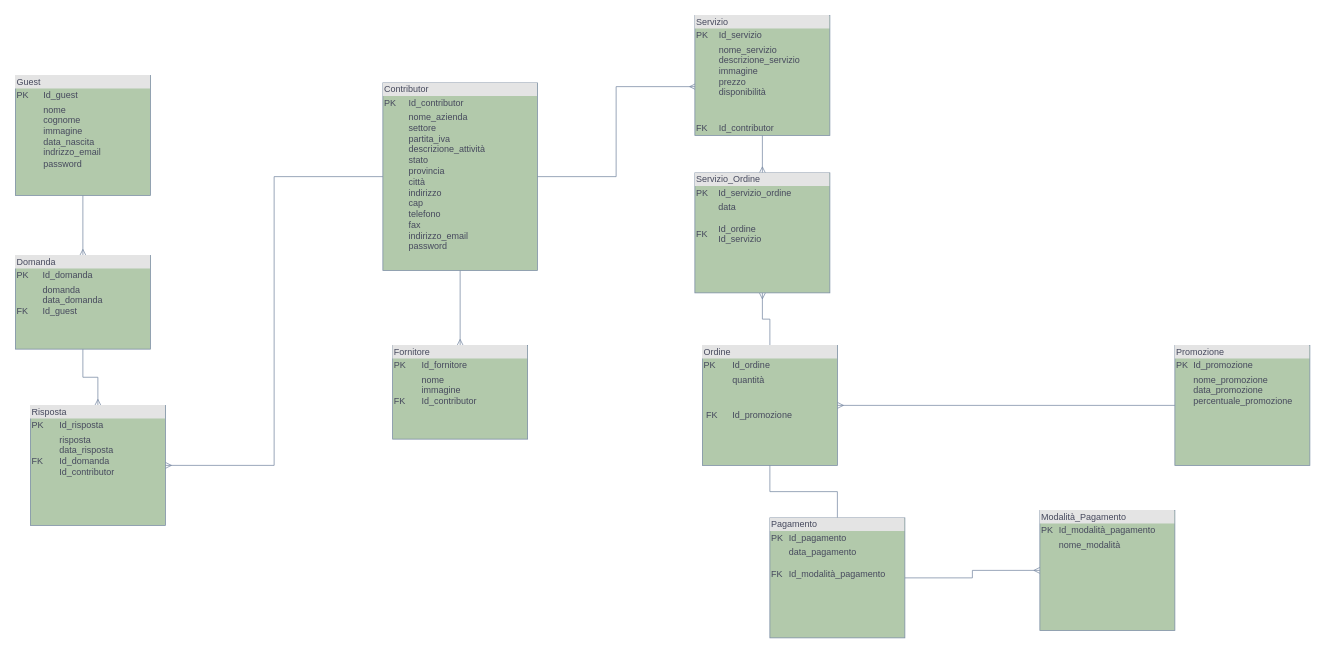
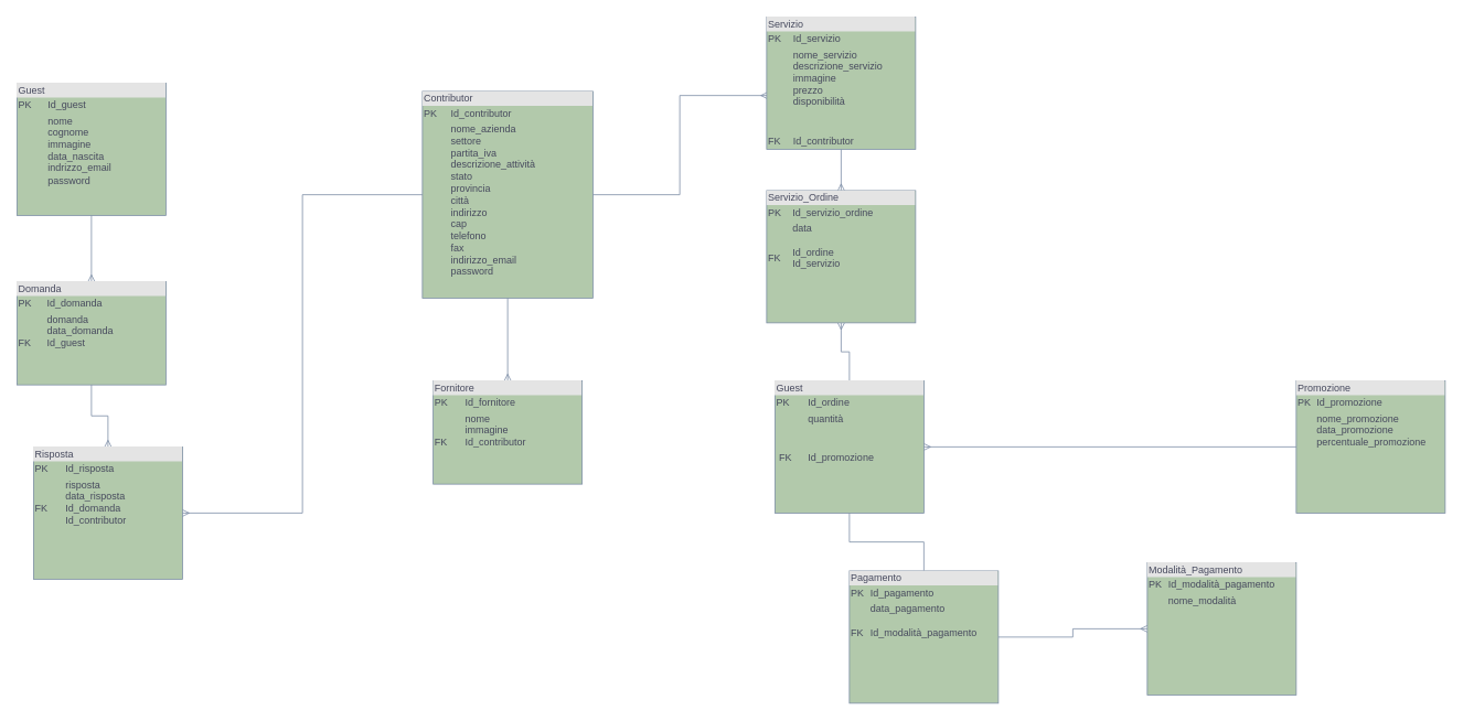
  <mxCell id="0" />
  <mxCell id="1" parent="0" />
  <mxCell id="2" style="edgeStyle=orthogonalEdgeStyle;rounded=0;orthogonalLoop=1;jettySize=auto;html=1;entryX=0.006;entryY=0.594;entryDx=0;entryDy=0;entryPerimeter=0;endArrow=ERmany;endFill=0;startArrow=none;startFill=0;strokeColor=#788AA3;fontColor=#46495D;" parent="1" source="4" target="10" edge="1"><mxGeometry relative="1" as="geometry" /></mxCell>
  <mxCell id="3" style="edgeStyle=orthogonalEdgeStyle;rounded=0;orthogonalLoop=1;jettySize=auto;html=1;entryX=0.5;entryY=0;entryDx=0;entryDy=0;endArrow=ERmany;endFill=0;startArrow=none;startFill=0;strokeColor=#788AA3;fontColor=#46495D;" parent="1" source="4" target="7" edge="1"><mxGeometry relative="1" as="geometry" /></mxCell>
  <mxCell id="4" value="&lt;div style=&quot;box-sizing: border-box ; width: 100% ; background: #e4e4e4 ; padding: 2px&quot;&gt;Contributor&amp;nbsp;&lt;/div&gt;&lt;table style=&quot;width: 100% ; font-size: 1em&quot; cellpadding=&quot;2&quot; cellspacing=&quot;0&quot;&gt;&lt;tbody&gt;&lt;tr&gt;&lt;td&gt;PK&lt;/td&gt;&lt;td&gt;Id_contributor&lt;br&gt;&lt;/td&gt;&lt;/tr&gt;&lt;tr&gt;&lt;td&gt;&lt;br&gt;&lt;br&gt;&lt;br&gt;&lt;br&gt;&lt;br&gt;&lt;br&gt;&lt;br&gt;&lt;br&gt;&lt;br&gt;&lt;br&gt;&lt;br&gt;&lt;/td&gt;&lt;td&gt;nome_azienda&lt;br&gt;settore&lt;br&gt;partita_iva&lt;br&gt;descrizione_attività&lt;br&gt;stato&lt;br&gt;provincia&lt;br&gt;città&lt;br&gt;indirizzo&lt;br&gt;cap&lt;br&gt;telefono&lt;br&gt;fax&lt;br&gt;indirizzo_email&lt;br&gt;password&lt;br&gt;&lt;br&gt;&lt;br&gt;&lt;br&gt;&lt;br&gt;&lt;/td&gt;&lt;/tr&gt;&lt;tr&gt;&lt;td&gt;&amp;nbsp;&lt;/td&gt;&lt;td&gt;&lt;br&gt;&lt;/td&gt;&lt;/tr&gt;&lt;/tbody&gt;&lt;/table&gt;" style="verticalAlign=top;align=left;overflow=fill;html=1;fillColor=#B2C9AB;strokeColor=#788AA3;fontColor=#46495D;" parent="1" vertex="1"><mxGeometry x="510" y="110" width="206" height="250" as="geometry" /></mxCell>
  <mxCell id="5" style="edgeStyle=orthogonalEdgeStyle;rounded=0;orthogonalLoop=1;jettySize=auto;html=1;startArrow=none;startFill=0;endArrow=ERmany;endFill=0;strokeColor=#788AA3;fontColor=#46495D;" parent="1" source="6" target="8" edge="1"><mxGeometry relative="1" as="geometry" /></mxCell>
  <mxCell id="6" value="&lt;div style=&quot;box-sizing: border-box ; width: 100% ; background: #e4e4e4 ; padding: 2px&quot;&gt;Guest&lt;/div&gt;&lt;table style=&quot;width: 100% ; font-size: 1em&quot; cellpadding=&quot;2&quot; cellspacing=&quot;0&quot;&gt;&lt;tbody&gt;&lt;tr&gt;&lt;td&gt;PK&lt;/td&gt;&lt;td&gt;Id_guest&lt;br&gt;&lt;/td&gt;&lt;/tr&gt;&lt;tr&gt;&lt;td&gt;&lt;br&gt;&lt;br&gt;&lt;br&gt;&lt;br&gt;&lt;/td&gt;&lt;td&gt;nome&lt;br&gt;cognome&lt;br&gt;immagine&lt;br&gt;data_nascita&lt;br&gt;indrizzo_email&lt;br&gt;password&lt;br&gt;&lt;br&gt;&lt;br&gt;&lt;br&gt;&lt;br&gt;&lt;/td&gt;&lt;/tr&gt;&lt;tr&gt;&lt;td&gt;&amp;nbsp;&lt;/td&gt;&lt;td&gt;&lt;br&gt;&lt;/td&gt;&lt;/tr&gt;&lt;/tbody&gt;&lt;/table&gt;" style="verticalAlign=top;align=left;overflow=fill;html=1;fillColor=#B2C9AB;strokeColor=#788AA3;fontColor=#46495D;" parent="1" vertex="1"><mxGeometry x="20" y="100" width="180" height="160" as="geometry" /></mxCell>
  <mxCell id="7" value="&lt;div style=&quot;box-sizing: border-box ; width: 100% ; background: #e4e4e4 ; padding: 2px&quot;&gt;Fornitore&lt;/div&gt;&lt;table style=&quot;width: 100% ; font-size: 1em&quot; cellpadding=&quot;2&quot; cellspacing=&quot;0&quot;&gt;&lt;tbody&gt;&lt;tr&gt;&lt;td&gt;PK&lt;/td&gt;&lt;td&gt;Id_fornitore&lt;br&gt;&lt;/td&gt;&lt;/tr&gt;&lt;tr&gt;&lt;td&gt;&lt;br&gt;FK&lt;/td&gt;&lt;td&gt;nome&lt;br&gt;immagine&lt;br&gt;Id_contributor&lt;br&gt;&lt;br&gt;&lt;/td&gt;&lt;/tr&gt;&lt;tr&gt;&lt;td&gt;&amp;nbsp;&lt;/td&gt;&lt;td&gt;&lt;br&gt;&lt;/td&gt;&lt;/tr&gt;&lt;/tbody&gt;&lt;/table&gt;" style="verticalAlign=top;align=left;overflow=fill;html=1;fillColor=#B2C9AB;strokeColor=#788AA3;fontColor=#46495D;" parent="1" vertex="1"><mxGeometry x="523" y="460" width="180" height="125" as="geometry" /></mxCell>
  <mxCell id="8" value="&lt;div style=&quot;box-sizing: border-box ; width: 100% ; background: #e4e4e4 ; padding: 2px&quot;&gt;Domanda&amp;nbsp;&lt;/div&gt;&lt;table style=&quot;width: 100% ; font-size: 1em&quot; cellpadding=&quot;2&quot; cellspacing=&quot;0&quot;&gt;&lt;tbody&gt;&lt;tr&gt;&lt;td&gt;PK&lt;/td&gt;&lt;td&gt;Id_domanda&lt;br&gt;&lt;/td&gt;&lt;/tr&gt;&lt;tr&gt;&lt;td&gt;&lt;br&gt;&lt;br&gt;FK&lt;/td&gt;&lt;td&gt;domanda&lt;br&gt;data_domanda&lt;br&gt;Id_guest&lt;/td&gt;&lt;/tr&gt;&lt;tr&gt;&lt;td&gt;&amp;nbsp;&lt;/td&gt;&lt;td&gt;&lt;br&gt;&lt;/td&gt;&lt;/tr&gt;&lt;/tbody&gt;&lt;/table&gt;" style="verticalAlign=top;align=left;overflow=fill;html=1;fillColor=#B2C9AB;strokeColor=#788AA3;fontColor=#46495D;" parent="1" vertex="1"><mxGeometry x="20" y="340" width="180" height="125" as="geometry" /></mxCell>
  <mxCell id="9" style="edgeStyle=orthogonalEdgeStyle;rounded=0;orthogonalLoop=1;jettySize=auto;html=1;entryX=0.5;entryY=0;entryDx=0;entryDy=0;startArrow=none;startFill=0;endArrow=ERmany;endFill=0;strokeColor=#788AA3;fontColor=#46495D;" parent="1" source="10" target="22" edge="1"><mxGeometry relative="1" as="geometry" /></mxCell>
  <mxCell id="10" value="&lt;div style=&quot;box-sizing: border-box ; width: 100% ; background: #e4e4e4 ; padding: 2px&quot;&gt;Servizio&lt;/div&gt;&lt;table style=&quot;width: 100% ; font-size: 1em&quot; cellpadding=&quot;2&quot; cellspacing=&quot;0&quot;&gt;&lt;tbody&gt;&lt;tr&gt;&lt;td&gt;PK&lt;/td&gt;&lt;td&gt;Id_servizio&lt;br&gt;&lt;/td&gt;&lt;/tr&gt;&lt;tr&gt;&lt;td&gt;&lt;br&gt;&lt;/td&gt;&lt;td&gt;nome_servizio&lt;br&gt;descrizione_servizio&lt;br&gt;immagine&lt;br&gt;prezzo&lt;br&gt;disponibilità&lt;br&gt;&lt;br&gt;&lt;/td&gt;&lt;/tr&gt;&lt;tr&gt;&lt;td&gt;FK&amp;nbsp;&lt;/td&gt;&lt;td&gt;&lt;br&gt;Id_contributor&lt;br&gt;&lt;br&gt;&lt;/td&gt;&lt;/tr&gt;&lt;/tbody&gt;&lt;/table&gt;" style="verticalAlign=top;align=left;overflow=fill;html=1;fillColor=#B2C9AB;strokeColor=#788AA3;fontColor=#46495D;" parent="1" vertex="1"><mxGeometry x="926" y="20" width="180" height="160" as="geometry" /></mxCell>
  <mxCell id="11" value="&lt;div style=&quot;box-sizing: border-box ; width: 100% ; background: #e4e4e4 ; padding: 2px&quot;&gt;Promozione&lt;/div&gt;&lt;table style=&quot;width: 100% ; font-size: 1em&quot; cellpadding=&quot;2&quot; cellspacing=&quot;0&quot;&gt;&lt;tbody&gt;&lt;tr&gt;&lt;td&gt;PK&lt;/td&gt;&lt;td&gt;Id_promozione&lt;br&gt;&lt;/td&gt;&lt;/tr&gt;&lt;tr&gt;&lt;td&gt;&lt;br&gt;&lt;br&gt;&lt;br&gt;&lt;br&gt;&lt;/td&gt;&lt;td&gt;nome_promozione&lt;br&gt;data_promozione&lt;br&gt;percentuale_promozione&lt;br&gt;&lt;br&gt;&lt;br&gt;&lt;/td&gt;&lt;/tr&gt;&lt;tr&gt;&lt;td&gt;&amp;nbsp;&lt;/td&gt;&lt;td&gt;&lt;br&gt;&lt;/td&gt;&lt;/tr&gt;&lt;/tbody&gt;&lt;/table&gt;" style="verticalAlign=top;align=left;overflow=fill;html=1;fillColor=#B2C9AB;strokeColor=#788AA3;fontColor=#46495D;" parent="1" vertex="1"><mxGeometry x="1566" y="460" width="180" height="160" as="geometry" /></mxCell>
  <mxCell id="12" style="edgeStyle=orthogonalEdgeStyle;rounded=0;orthogonalLoop=1;jettySize=auto;html=1;entryX=0.5;entryY=1;entryDx=0;entryDy=0;startArrow=ERmany;startFill=0;endArrow=none;endFill=0;strokeColor=#788AA3;fontColor=#46495D;" parent="1" source="14" target="8" edge="1"><mxGeometry relative="1" as="geometry" /></mxCell>
  <mxCell id="13" style="edgeStyle=orthogonalEdgeStyle;rounded=0;orthogonalLoop=1;jettySize=auto;html=1;entryX=0;entryY=0.5;entryDx=0;entryDy=0;startArrow=ERmany;startFill=0;endArrow=none;endFill=0;strokeColor=#788AA3;fontColor=#46495D;" parent="1" source="14" target="4" edge="1"><mxGeometry relative="1" as="geometry" /></mxCell>
  <mxCell id="14" value="&lt;div style=&quot;box-sizing: border-box ; width: 100% ; background: #e4e4e4 ; padding: 2px&quot;&gt;Risposta&lt;/div&gt;&lt;table style=&quot;width: 100% ; font-size: 1em&quot; cellpadding=&quot;2&quot; cellspacing=&quot;0&quot;&gt;&lt;tbody&gt;&lt;tr&gt;&lt;td&gt;PK&lt;/td&gt;&lt;td&gt;Id_risposta&lt;br&gt;&lt;/td&gt;&lt;/tr&gt;&lt;tr&gt;&lt;td&gt;&lt;br&gt;FK&lt;/td&gt;&lt;td&gt;risposta&lt;br&gt;data_risposta&lt;br&gt;Id_domanda&lt;br&gt;Id_contributor&lt;/td&gt;&lt;/tr&gt;&lt;tr&gt;&lt;td&gt;&amp;nbsp;&lt;/td&gt;&lt;td&gt;&lt;br&gt;&lt;/td&gt;&lt;/tr&gt;&lt;/tbody&gt;&lt;/table&gt;" style="verticalAlign=top;align=left;overflow=fill;html=1;fillColor=#B2C9AB;strokeColor=#788AA3;fontColor=#46495D;" parent="1" vertex="1"><mxGeometry x="40" y="540" width="180" height="160" as="geometry" /></mxCell>
  <mxCell id="15" style="edgeStyle=orthogonalEdgeStyle;rounded=0;orthogonalLoop=1;jettySize=auto;html=1;entryX=0;entryY=0.5;entryDx=0;entryDy=0;startArrow=ERmany;startFill=0;endArrow=none;endFill=0;strokeColor=#788AA3;fontColor=#46495D;" parent="1" source="18" target="11" edge="1"><mxGeometry relative="1" as="geometry" /></mxCell>
  <mxCell id="16" style="edgeStyle=orthogonalEdgeStyle;rounded=0;orthogonalLoop=1;jettySize=auto;html=1;entryX=0.5;entryY=0;entryDx=0;entryDy=0;startArrow=none;startFill=0;endArrow=none;endFill=0;strokeColor=#788AA3;fontColor=#46495D;" parent="1" source="18" target="20" edge="1"><mxGeometry relative="1" as="geometry" /></mxCell>
  <mxCell id="17" style="edgeStyle=orthogonalEdgeStyle;rounded=0;orthogonalLoop=1;jettySize=auto;html=1;entryX=0.5;entryY=1;entryDx=0;entryDy=0;startArrow=none;startFill=0;endArrow=ERmany;endFill=0;strokeColor=#788AA3;fontColor=#46495D;" parent="1" source="18" target="22" edge="1"><mxGeometry relative="1" as="geometry" /></mxCell>
- <mxCell id="18" value="&lt;div style=&quot;box-sizing: border-box ; width: 100% ; background: #e4e4e4 ; padding: 2px&quot;&gt;Ordine&lt;/div&gt;&lt;table style=&quot;width: 100% ; font-size: 1em&quot; cellpadding=&quot;2&quot; cellspacing=&quot;0&quot;&gt;&lt;tbody&gt;&lt;tr&gt;&lt;td&gt;PK&lt;/td&gt;&lt;td&gt;Id_ordine&lt;br&gt;&lt;/td&gt;&lt;/tr&gt;&lt;tr&gt;&lt;td&gt;&lt;br&gt;&lt;/td&gt;&lt;td&gt;quantità&lt;br&gt;&lt;br&gt;&lt;br&gt;&lt;/td&gt;&lt;/tr&gt;&lt;tr&gt;&lt;td&gt;&amp;nbsp;FK&lt;/td&gt;&lt;td&gt;Id_promozione&lt;/td&gt;&lt;/tr&gt;&lt;/tbody&gt;&lt;/table&gt;" style="verticalAlign=top;align=left;overflow=fill;html=1;fillColor=#B2C9AB;strokeColor=#788AA3;fontColor=#46495D;" parent="1" vertex="1"><mxGeometry x="936" y="460" width="180" height="160" as="geometry" /></mxCell>
+ <mxCell id="18" value="&lt;div style=&quot;box-sizing: border-box ; width: 100% ; background: #e4e4e4 ; padding: 2px&quot;&gt;Guest&lt;/div&gt;&lt;table style=&quot;width: 100% ; font-size: 1em&quot; cellpadding=&quot;2&quot; cellspacing=&quot;0&quot;&gt;&lt;tbody&gt;&lt;tr&gt;&lt;td&gt;PK&lt;/td&gt;&lt;td&gt;Id_ordine&lt;br&gt;&lt;/td&gt;&lt;/tr&gt;&lt;tr&gt;&lt;td&gt;&lt;br&gt;&lt;/td&gt;&lt;td&gt;quantità&lt;br&gt;&lt;br&gt;&lt;br&gt;&lt;/td&gt;&lt;/tr&gt;&lt;tr&gt;&lt;td&gt;&amp;nbsp;FK&lt;/td&gt;&lt;td&gt;Id_promozione&lt;/td&gt;&lt;/tr&gt;&lt;/tbody&gt;&lt;/table&gt;" style="verticalAlign=top;align=left;overflow=fill;html=1;fillColor=#B2C9AB;strokeColor=#788AA3;fontColor=#46495D;" parent="1" vertex="1"><mxGeometry x="936" y="460" width="180" height="160" as="geometry" /></mxCell>
  <mxCell id="19" style="edgeStyle=orthogonalEdgeStyle;rounded=0;orthogonalLoop=1;jettySize=auto;html=1;entryX=0;entryY=0.5;entryDx=0;entryDy=0;startArrow=none;startFill=0;endArrow=ERmany;endFill=0;strokeColor=#788AA3;fontColor=#46495D;" parent="1" source="20" target="21" edge="1"><mxGeometry relative="1" as="geometry" /></mxCell>
  <mxCell id="20" value="&lt;div style=&quot;box-sizing: border-box ; width: 100% ; background: #e4e4e4 ; padding: 2px&quot;&gt;Pagamento&lt;/div&gt;&lt;table style=&quot;width: 100% ; font-size: 1em&quot; cellpadding=&quot;2&quot; cellspacing=&quot;0&quot;&gt;&lt;tbody&gt;&lt;tr&gt;&lt;td&gt;PK&lt;/td&gt;&lt;td&gt;Id_pagamento&lt;br&gt;&lt;/td&gt;&lt;/tr&gt;&lt;tr&gt;&lt;td&gt;&lt;br&gt;FK&lt;/td&gt;&lt;td&gt;data_pagamento&lt;br&gt;&lt;br&gt;Id_modalità_pagamento&lt;br&gt;&lt;br&gt;&lt;/td&gt;&lt;/tr&gt;&lt;tr&gt;&lt;td&gt;&amp;nbsp;&lt;/td&gt;&lt;td&gt;&lt;br&gt;&lt;/td&gt;&lt;/tr&gt;&lt;/tbody&gt;&lt;/table&gt;" style="verticalAlign=top;align=left;overflow=fill;html=1;fillColor=#B2C9AB;strokeColor=#788AA3;fontColor=#46495D;" parent="1" vertex="1"><mxGeometry x="1026" y="690" width="180" height="160" as="geometry" /></mxCell>
  <mxCell id="21" value="&lt;div style=&quot;box-sizing: border-box ; width: 100% ; background: #e4e4e4 ; padding: 2px&quot;&gt;Modalità_Pagamento&lt;/div&gt;&lt;table style=&quot;width: 100% ; font-size: 1em&quot; cellpadding=&quot;2&quot; cellspacing=&quot;0&quot;&gt;&lt;tbody&gt;&lt;tr&gt;&lt;td&gt;PK&lt;/td&gt;&lt;td&gt;Id_modalità_pagamento&lt;br&gt;&lt;/td&gt;&lt;/tr&gt;&lt;tr&gt;&lt;td&gt;&lt;br&gt;&lt;/td&gt;&lt;td&gt;nome_modalità&lt;br&gt;&lt;br&gt;&lt;br&gt;&lt;br&gt;&lt;/td&gt;&lt;/tr&gt;&lt;tr&gt;&lt;td&gt;&amp;nbsp;&lt;/td&gt;&lt;td&gt;&lt;br&gt;&lt;/td&gt;&lt;/tr&gt;&lt;/tbody&gt;&lt;/table&gt;" style="verticalAlign=top;align=left;overflow=fill;html=1;fillColor=#B2C9AB;strokeColor=#788AA3;fontColor=#46495D;" parent="1" vertex="1"><mxGeometry x="1386" y="680" width="180" height="160" as="geometry" /></mxCell>
  <mxCell id="22" value="&lt;div style=&quot;box-sizing: border-box ; width: 100% ; background: #e4e4e4 ; padding: 2px&quot;&gt;Servizio_Ordine&lt;/div&gt;&lt;table style=&quot;width: 100% ; font-size: 1em&quot; cellpadding=&quot;2&quot; cellspacing=&quot;0&quot;&gt;&lt;tbody&gt;&lt;tr&gt;&lt;td&gt;PK&lt;/td&gt;&lt;td&gt;Id_servizio_ordine&lt;br&gt;&lt;/td&gt;&lt;/tr&gt;&lt;tr&gt;&lt;td&gt;&lt;br&gt;FK&lt;/td&gt;&lt;td&gt;data&lt;br&gt;&lt;br&gt;Id_ordine&lt;br&gt;Id_servizio&lt;br&gt;&lt;br&gt;&lt;/td&gt;&lt;/tr&gt;&lt;tr&gt;&lt;td&gt;&amp;nbsp;&lt;/td&gt;&lt;td&gt;&lt;br&gt;&lt;/td&gt;&lt;/tr&gt;&lt;/tbody&gt;&lt;/table&gt;" style="verticalAlign=top;align=left;overflow=fill;html=1;fillColor=#B2C9AB;strokeColor=#788AA3;fontColor=#46495D;" parent="1" vertex="1"><mxGeometry x="926" y="230" width="180" height="160" as="geometry" /></mxCell>
